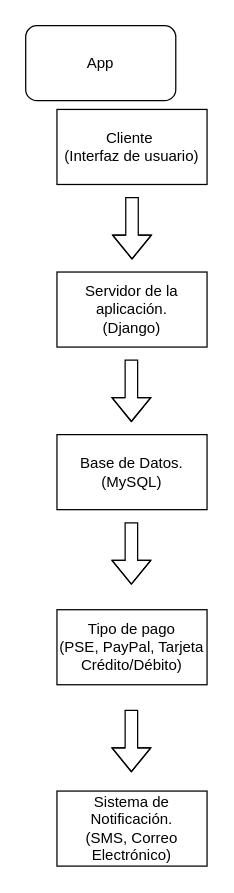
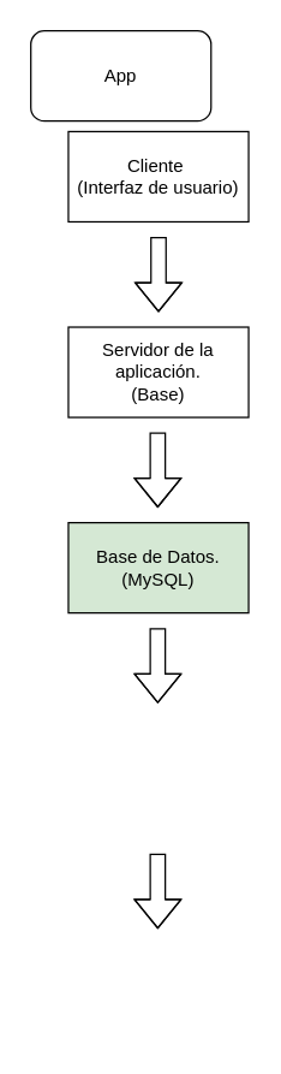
  <mxCell id="0" />
  <mxCell id="1" parent="0" />
  <mxCell id="2" value="Cliente&amp;nbsp;&lt;br&gt;(Interfaz de usuario)" style="rounded=0;whiteSpace=wrap;html=1;" vertex="1" parent="1"><mxGeometry x="45" y="87" width="120" height="60" as="geometry" /></mxCell>
  <mxCell id="3" value="" style="shape=flexArrow;endArrow=classic;html=1;rounded=0;" edge="1" parent="1"><mxGeometry width="50" height="50" relative="1" as="geometry"><mxPoint x="105" y="157" as="sourcePoint" /><mxPoint x="105" y="207" as="targetPoint" /><Array as="points"><mxPoint x="105" y="177" /></Array></mxGeometry></mxCell>
- <mxCell id="4" value="Servidor de la aplicación.&lt;br&gt;(Django)" style="rounded=0;whiteSpace=wrap;html=1;" vertex="1" parent="1"><mxGeometry x="45" y="217" width="120" height="60" as="geometry" /></mxCell>
+ <mxCell id="4" value="Servidor de la aplicación.&lt;br&gt;(Base)" style="rounded=0;whiteSpace=wrap;html=1;" vertex="1" parent="1"><mxGeometry x="45" y="217" width="120" height="60" as="geometry" /></mxCell>
  <mxCell id="5" value="" style="shape=flexArrow;endArrow=classic;html=1;rounded=0;" edge="1" parent="1"><mxGeometry width="50" height="50" relative="1" as="geometry"><mxPoint x="104.5" y="287" as="sourcePoint" /><mxPoint x="104.5" y="337" as="targetPoint" /><Array as="points"><mxPoint x="104.5" y="307" /></Array></mxGeometry></mxCell>
- <mxCell id="6" value="Base de Datos.&lt;br&gt;(MySQL)" style="rounded=0;whiteSpace=wrap;html=1;" vertex="1" parent="1"><mxGeometry x="45" y="347" width="120" height="60" as="geometry" /></mxCell>
+ <mxCell id="6" value="Base de Datos.&lt;br&gt;(MySQL)" style="rounded=0;whiteSpace=wrap;html=1;fillColor=#d5e8d4;" vertex="1" parent="1"><mxGeometry x="45" y="347" width="120" height="60" as="geometry" /></mxCell>
  <mxCell id="7" value="" style="shape=flexArrow;endArrow=classic;html=1;rounded=0;" edge="1" parent="1"><mxGeometry width="50" height="50" relative="1" as="geometry"><mxPoint x="104.5" y="417" as="sourcePoint" /><mxPoint x="104.5" y="467" as="targetPoint" /><Array as="points"><mxPoint x="104.5" y="437" /></Array></mxGeometry></mxCell>
- <mxCell id="8" value="Tipo de pago&lt;br&gt;(PSE, PayPal, Tarjeta Crédito/Débito)" style="rounded=0;whiteSpace=wrap;html=1;" vertex="1" parent="1"><mxGeometry x="45" y="487" width="120" height="60" as="geometry" /></mxCell>
  <mxCell id="9" value="" style="shape=flexArrow;endArrow=classic;html=1;rounded=0;" edge="1" parent="1"><mxGeometry width="50" height="50" relative="1" as="geometry"><mxPoint x="104.5" y="567" as="sourcePoint" /><mxPoint x="104.5" y="617" as="targetPoint" /><Array as="points"><mxPoint x="104.5" y="587" /></Array></mxGeometry></mxCell>
- <mxCell id="10" value="Sistema de Notificación.&lt;br&gt;(SMS, Correo Electrónico)" style="rounded=0;whiteSpace=wrap;html=1;" vertex="1" parent="1"><mxGeometry x="45" y="632" width="120" height="60" as="geometry" /></mxCell>
  <mxCell id="11" value="App" style="rounded=1;whiteSpace=wrap;html=1;" vertex="1" parent="1"><mxGeometry x="20" y="20" width="120" height="60" as="geometry" /></mxCell>
